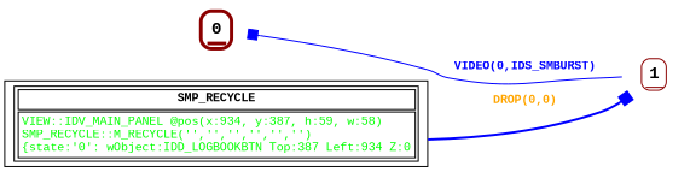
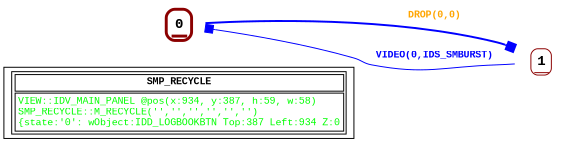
  digraph {
    fontname="Courier New"
    rankdir=LR
    node [fontname="Courier New" fontsize=14 shape=none]
    edge [arrowhead=box color=blue fontname="Courier New" fontsize=10]
    n1 [label=< <table border="3" color="darkred" style="rounded"><tr><td sides="b"><b>0<br align="left"/></b></td></tr> </table>>]
    n2 [label=< <table border="1" color="darkred" style="rounded"><tr><td sides="b"><b>1<br align="left"/></b></td></tr> </table>>]
    n3 [fontsize=10 label=< <table border="1"><tr><td><b>SMP_RECYCLE<br align="left"/></b></td></tr> <tr><td><font point-size="10" color ="green">VIEW::IDV_MAIN_PANEL @pos(x:934, y:387, h:59, w:58)<br align="left"/>SMP_RECYCLE::M_RECYCLE(&apos;&apos;,&apos;&apos;,&apos;&apos;,&apos;&apos;,&apos;&apos;,&apos;&apos;)<br align="left"/>			&#123;state:&apos;0&apos;: wObject:IDD_LOGBOOKBTN Top:387 Left:934 Z:0<br align="left"/></font></td></tr></table>> shape=record]
-   n3 -> n2 [fontcolor=orange label=< <table border="0"><tr><td><b>DROP(0,0)<br align="left"/></b></td></tr> </table>> style=bold]
+   n1 -> n2 [fontcolor=orange label=< <table border="0"><tr><td><b>DROP(0,0)<br align="left"/></b></td></tr> </table>> style=bold]
    n2 -> n1 [fontcolor=blue label=< <table border="0"><tr><td><b>VIDEO(0,IDS_SMBURST)<br align="left"/></b></td></tr> </table>> style=solid]
  }
